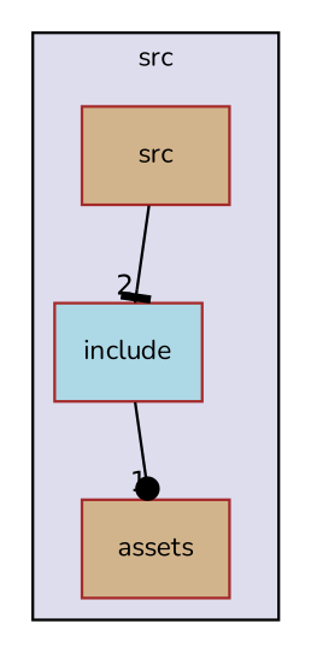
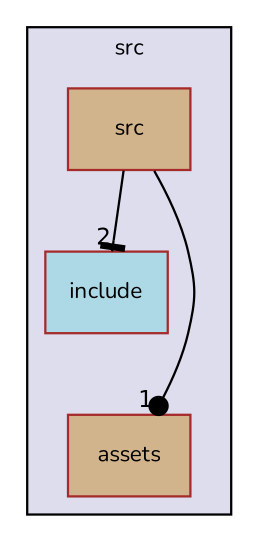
  digraph {
    compound=true
    fontname=Nunito
    node [color=brown fillcolor=tan fontname=Nunito fontsize=10 shape=box style=filled]
    edge [fontname=Nunito labeldistance=1.5 labelfontname=Helvetica labelfontsize=10]
    n1 [fillcolor=lightblue label=include]
    n2 [label=assets]
    n3 [label=src pencolor=black]
    subgraph cluster_1 {
      bgcolor="#ddddee"
      fontsize=10
      label=src
      pencolor=black
      n1
      n2
      n3
    }
    n3 -> n1 [arrowhead=tee headlabel=2]
-   n1 -> n2 [arrowhead=dot headlabel=1]
+   n3 -> n2 [arrowhead=dot headlabel=1]
  }
